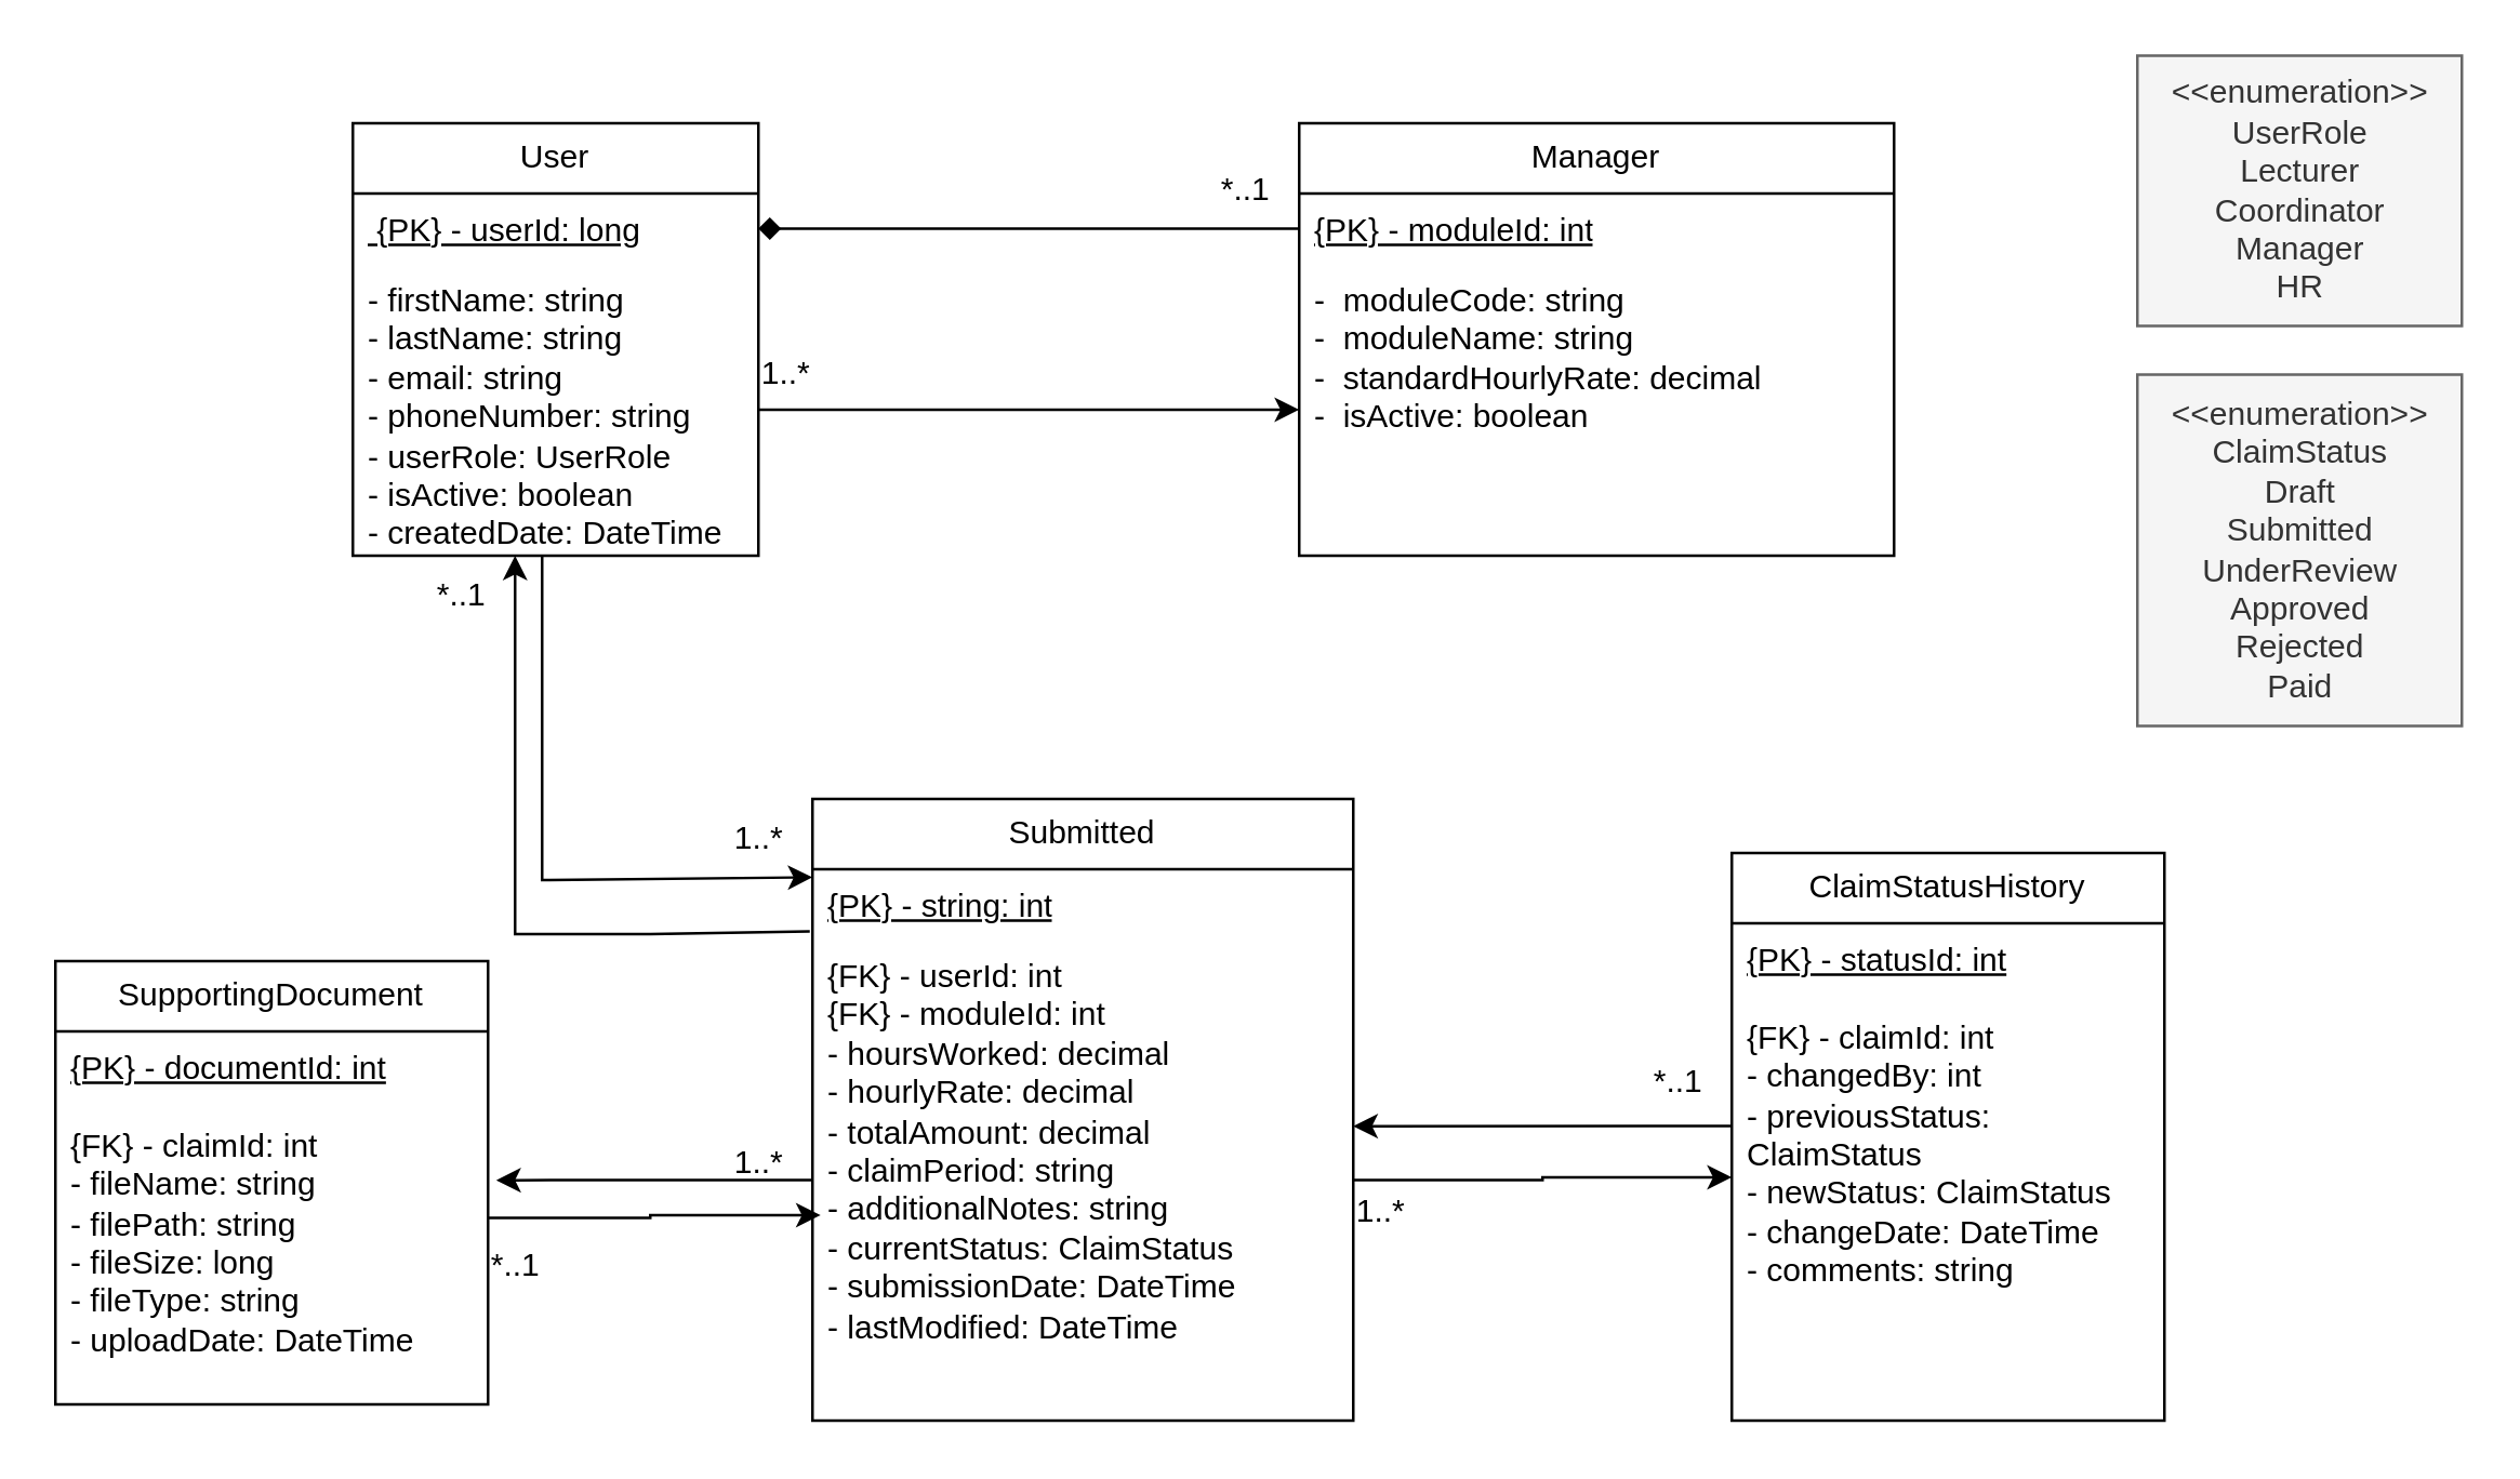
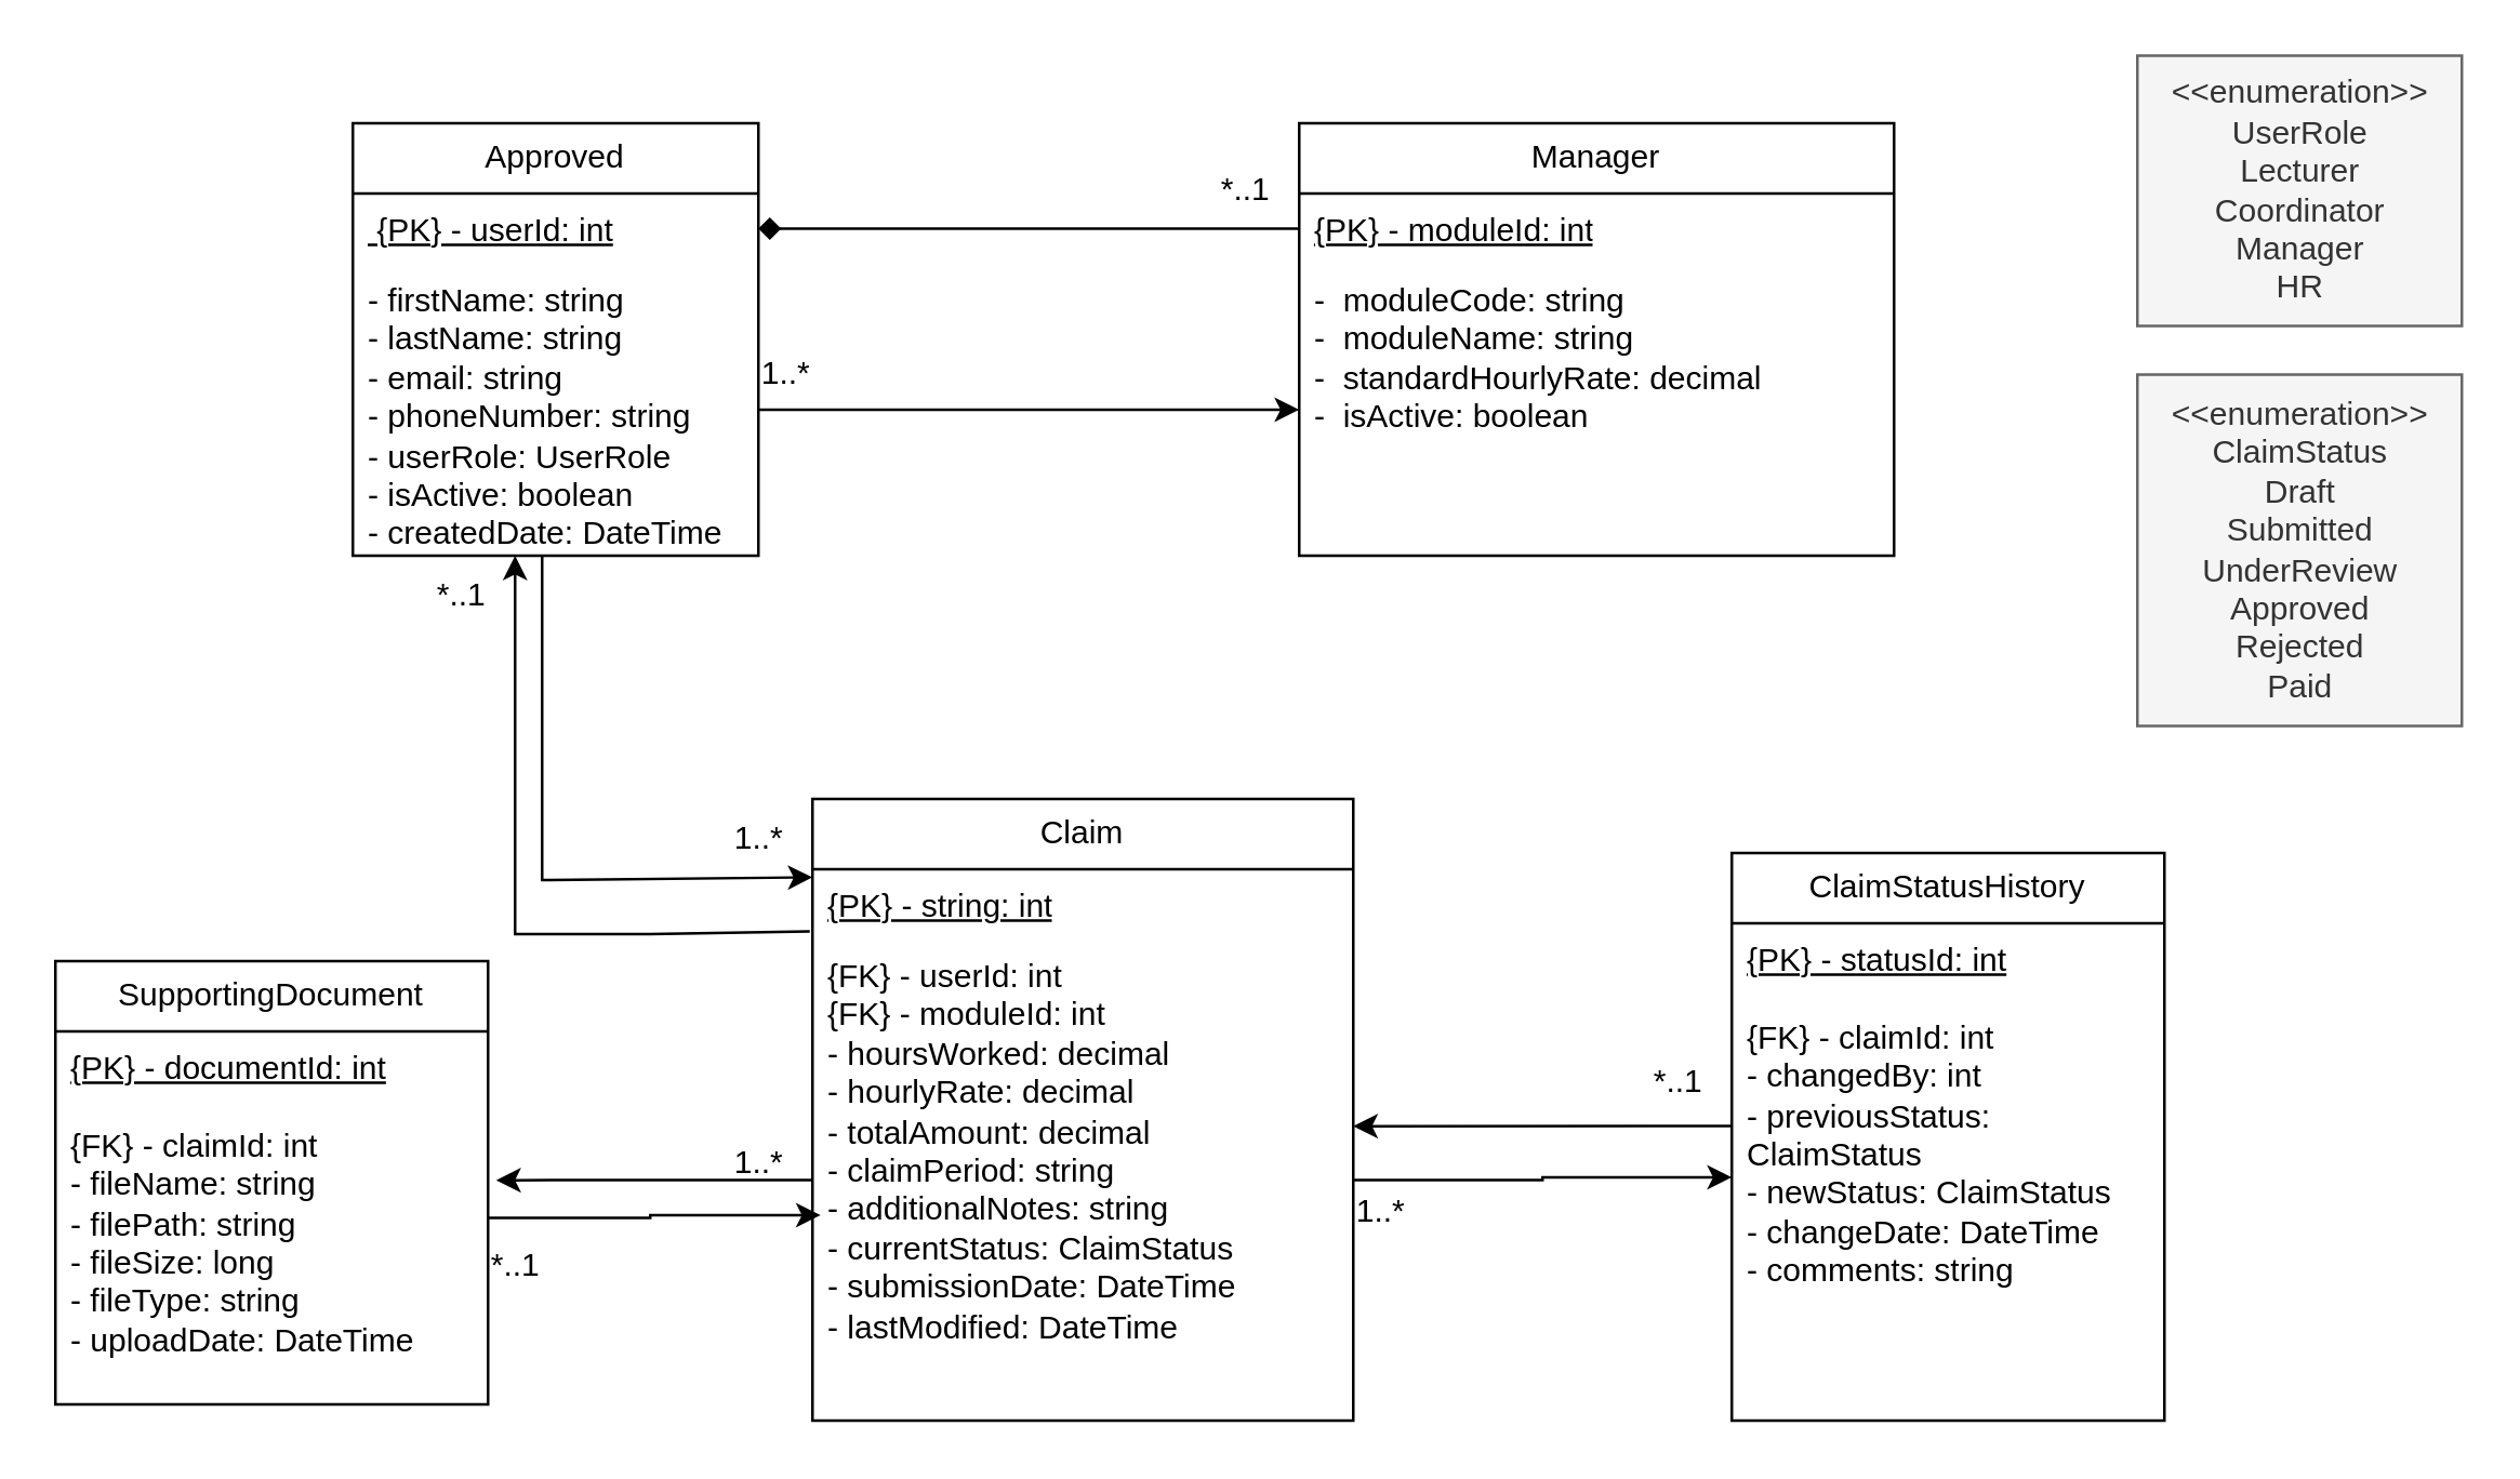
  <mxCell id="0" />
  <mxCell id="1" parent="0" />
- <mxCell id="2" value="User" style="swimlane;fontStyle=0;childLayout=stackLayout;horizontal=1;startSize=26;fillColor=none;horizontalStack=0;resizeParent=1;resizeParentMax=0;resizeLast=0;collapsible=1;marginBottom=0;whiteSpace=wrap;html=1;" vertex="1" parent="1"><mxGeometry x="130" y="45" width="150" height="160" as="geometry" /></mxCell>
- <mxCell id="3" value="&lt;u&gt;&amp;nbsp;{PK} - userId: long&lt;/u&gt;" style="text;align=left;verticalAlign=top;spacingLeft=4;spacingRight=4;overflow=hidden;rotatable=0;points=[[0,0.5],[1,0.5]];portConstraint=eastwest;whiteSpace=wrap;html=1;glass=0;" vertex="1" parent="2"><mxGeometry y="26" width="150" height="26" as="geometry" /></mxCell>
+ <mxCell id="2" value="Approved" style="swimlane;fontStyle=0;childLayout=stackLayout;horizontal=1;startSize=26;fillColor=none;horizontalStack=0;resizeParent=1;resizeParentMax=0;resizeLast=0;collapsible=1;marginBottom=0;whiteSpace=wrap;html=1;" vertex="1" parent="1"><mxGeometry x="130" y="45" width="150" height="160" as="geometry" /></mxCell>
+ <mxCell id="3" value="&lt;u&gt;&amp;nbsp;{PK} - userId: int&lt;/u&gt;" style="text;align=left;verticalAlign=top;spacingLeft=4;spacingRight=4;overflow=hidden;rotatable=0;points=[[0,0.5],[1,0.5]];portConstraint=eastwest;whiteSpace=wrap;html=1;glass=0;" vertex="1" parent="2"><mxGeometry y="26" width="150" height="26" as="geometry" /></mxCell>
  <mxCell id="4" value="- firstName: string&lt;div&gt;- lastName: string&lt;/div&gt;&lt;div&gt;- email: string&lt;/div&gt;&lt;div&gt;- phoneNumber: string&lt;/div&gt;&lt;div&gt;- userRole: UserRole&lt;/div&gt;&lt;div&gt;- isActive: boolean&lt;/div&gt;&lt;div&gt;- createdDate: DateTime&lt;/div&gt;" style="text;strokeColor=none;fillColor=none;align=left;verticalAlign=top;spacingLeft=4;spacingRight=4;overflow=hidden;rotatable=0;points=[[0,0.5],[1,0.5]];portConstraint=eastwest;whiteSpace=wrap;html=1;" vertex="1" parent="2"><mxGeometry y="52" width="150" height="108" as="geometry" /></mxCell>
  <mxCell id="5" value="" style="endArrow=classic;html=1;rounded=0;entryX=0;entryY=0.115;entryDx=0;entryDy=0;entryPerimeter=0;" edge="1" parent="2" target="10"><mxGeometry width="50" height="50" relative="1" as="geometry"><mxPoint x="70" y="160" as="sourcePoint" /><mxPoint x="160" y="280" as="targetPoint" /><Array as="points"><mxPoint x="70" y="280" /></Array></mxGeometry></mxCell>
  <mxCell id="6" value="Manager" style="swimlane;fontStyle=0;childLayout=stackLayout;horizontal=1;startSize=26;fillColor=none;horizontalStack=0;resizeParent=1;resizeParentMax=0;resizeLast=0;collapsible=1;marginBottom=0;whiteSpace=wrap;html=1;" vertex="1" parent="1"><mxGeometry x="480" y="45" width="220" height="160" as="geometry" /></mxCell>
  <mxCell id="7" value="&lt;u&gt;{PK} - moduleId: int&lt;/u&gt;" style="text;align=left;verticalAlign=top;spacingLeft=4;spacingRight=4;overflow=hidden;rotatable=0;points=[[0,0.5],[1,0.5]];portConstraint=eastwest;whiteSpace=wrap;html=1;glass=0;" vertex="1" parent="6"><mxGeometry y="26" width="220" height="26" as="geometry" /></mxCell>
  <mxCell id="8" value="-&amp;nbsp; moduleCode: string&lt;div&gt;&lt;div&gt;-&amp;nbsp; moduleName: string&lt;/div&gt;&lt;div&gt;-&amp;nbsp; standardHourlyRate: decimal&lt;/div&gt;&lt;div&gt;-&amp;nbsp; isActive: boolean&lt;/div&gt;&lt;/div&gt;" style="text;strokeColor=none;fillColor=none;align=left;verticalAlign=top;spacingLeft=4;spacingRight=4;overflow=hidden;rotatable=0;points=[[0,0.5],[1,0.5]];portConstraint=eastwest;whiteSpace=wrap;html=1;" vertex="1" parent="6"><mxGeometry y="52" width="220" height="108" as="geometry" /></mxCell>
- <mxCell id="9" value="Submitted" style="swimlane;fontStyle=0;childLayout=stackLayout;horizontal=1;startSize=26;fillColor=none;horizontalStack=0;resizeParent=1;resizeParentMax=0;resizeLast=0;collapsible=1;marginBottom=0;whiteSpace=wrap;html=1;" vertex="1" parent="1"><mxGeometry x="300" y="295" width="200" height="230" as="geometry" /></mxCell>
+ <mxCell id="9" value="Claim" style="swimlane;fontStyle=0;childLayout=stackLayout;horizontal=1;startSize=26;fillColor=none;horizontalStack=0;resizeParent=1;resizeParentMax=0;resizeLast=0;collapsible=1;marginBottom=0;whiteSpace=wrap;html=1;" vertex="1" parent="1"><mxGeometry x="300" y="295" width="200" height="230" as="geometry" /></mxCell>
  <mxCell id="10" value="{PK} - string: int" style="text;align=left;verticalAlign=top;spacingLeft=4;spacingRight=4;overflow=hidden;rotatable=0;points=[[0,0.5],[1,0.5]];portConstraint=eastwest;whiteSpace=wrap;html=1;glass=0;fontStyle=4" vertex="1" parent="9"><mxGeometry y="26" width="200" height="26" as="geometry" /></mxCell>
  <mxCell id="11" value="&lt;div&gt;&lt;span style=&quot;background-color: transparent; color: light-dark(rgb(0, 0, 0), rgb(255, 255, 255));&quot;&gt;{FK} - userId: int&lt;/span&gt;&lt;/div&gt;&lt;div&gt;{FK} - moduleId: int&lt;/div&gt;&lt;div&gt;- hoursWorked: decimal&lt;/div&gt;&lt;div&gt;- hourlyRate: decimal&lt;/div&gt;&lt;div&gt;- totalAmount: decimal&lt;/div&gt;&lt;div&gt;- claimPeriod: string&lt;/div&gt;&lt;div&gt;- additionalNotes: string&lt;/div&gt;&lt;div&gt;- currentStatus: ClaimStatus&lt;/div&gt;&lt;div&gt;- submissionDate: DateTime&lt;/div&gt;&lt;div&gt;- lastModified: DateTime&lt;/div&gt;" style="text;strokeColor=none;fillColor=none;align=left;verticalAlign=top;spacingLeft=4;spacingRight=4;overflow=hidden;rotatable=0;points=[[0,0.5],[1,0.5]];portConstraint=eastwest;whiteSpace=wrap;html=1;" vertex="1" parent="9"><mxGeometry y="52" width="200" height="178" as="geometry" /></mxCell>
  <mxCell id="12" value="SupportingDocument" style="swimlane;fontStyle=0;childLayout=stackLayout;horizontal=1;startSize=26;fillColor=none;horizontalStack=0;resizeParent=1;resizeParentMax=0;resizeLast=0;collapsible=1;marginBottom=0;whiteSpace=wrap;html=1;" vertex="1" parent="1"><mxGeometry x="20" y="355" width="160" height="164" as="geometry" /></mxCell>
  <mxCell id="13" value="&lt;div&gt;&lt;u&gt;{PK} - documentId: int&lt;/u&gt;&lt;/div&gt;&lt;div&gt;&lt;u&gt;&lt;br&gt;&lt;/u&gt;&lt;/div&gt;&lt;div&gt;{FK} - claimId: int&lt;/div&gt;&lt;div&gt;- fileName: string&lt;/div&gt;&lt;div&gt;- filePath: string&lt;/div&gt;&lt;div&gt;- fileSize: long&lt;/div&gt;&lt;div&gt;- fileType: string&lt;/div&gt;&lt;div&gt;- uploadDate: DateTime&lt;/div&gt;&lt;div&gt;&lt;br&gt;&lt;/div&gt;" style="text;strokeColor=none;fillColor=none;align=left;verticalAlign=top;spacingLeft=4;spacingRight=4;overflow=hidden;rotatable=0;points=[[0,0.5],[1,0.5]];portConstraint=eastwest;whiteSpace=wrap;html=1;" vertex="1" parent="12"><mxGeometry y="26" width="160" height="138" as="geometry" /></mxCell>
  <mxCell id="14" value="ClaimStatusHistory" style="swimlane;fontStyle=0;childLayout=stackLayout;horizontal=1;startSize=26;fillColor=none;horizontalStack=0;resizeParent=1;resizeParentMax=0;resizeLast=0;collapsible=1;marginBottom=0;whiteSpace=wrap;html=1;" vertex="1" parent="1"><mxGeometry x="640" y="315" width="160" height="210" as="geometry" /></mxCell>
  <mxCell id="15" value="&lt;div&gt;&lt;div&gt;&lt;u&gt;{PK} - statusId: int&lt;/u&gt;&lt;/div&gt;&lt;div&gt;&lt;u&gt;&lt;br&gt;&lt;/u&gt;&lt;/div&gt;&lt;div&gt;{FK} - claimId: int&lt;/div&gt;&lt;div&gt;- changedBy: int&lt;/div&gt;&lt;div&gt;- previousStatus: ClaimStatus&lt;/div&gt;&lt;div&gt;- newStatus: ClaimStatus&lt;/div&gt;&lt;div&gt;- changeDate: DateTime&lt;/div&gt;&lt;div&gt;- comments: string&lt;/div&gt;&lt;/div&gt;" style="text;strokeColor=none;fillColor=none;align=left;verticalAlign=top;spacingLeft=4;spacingRight=4;overflow=hidden;rotatable=0;points=[[0,0.5],[1,0.5]];portConstraint=eastwest;whiteSpace=wrap;html=1;" vertex="1" parent="14"><mxGeometry y="26" width="160" height="184" as="geometry" /></mxCell>
  <mxCell id="16" style="edgeStyle=orthogonalEdgeStyle;rounded=0;orthogonalLoop=1;jettySize=auto;html=1;entryX=0;entryY=0.5;entryDx=0;entryDy=0;" edge="1" parent="1" source="4" target="8"><mxGeometry relative="1" as="geometry" /></mxCell>
  <mxCell id="17" style="edgeStyle=orthogonalEdgeStyle;rounded=0;orthogonalLoop=1;jettySize=auto;html=1;entryX=1;entryY=0.5;entryDx=0;entryDy=0;endArrow=diamond;" edge="1" parent="1" source="7" target="3"><mxGeometry relative="1" as="geometry" /></mxCell>
  <mxCell id="18" value="1..*" style="text;html=1;align=center;verticalAlign=middle;resizable=0;points=[];autosize=1;strokeColor=none;fillColor=none;" vertex="1" parent="1"><mxGeometry x="270" y="123" width="40" height="30" as="geometry" /></mxCell>
  <mxCell id="19" value="*..1" style="text;html=1;align=center;verticalAlign=middle;resizable=0;points=[];autosize=1;strokeColor=none;fillColor=none;" vertex="1" parent="1"><mxGeometry x="440" y="55" width="40" height="30" as="geometry" /></mxCell>
  <mxCell id="20" value="1..*" style="text;html=1;align=center;verticalAlign=middle;resizable=0;points=[];autosize=1;strokeColor=none;fillColor=none;" vertex="1" parent="1"><mxGeometry x="260" y="295" width="40" height="30" as="geometry" /></mxCell>
  <mxCell id="21" value="*..1" style="text;html=1;align=center;verticalAlign=middle;resizable=0;points=[];autosize=1;strokeColor=none;fillColor=none;" vertex="1" parent="1"><mxGeometry x="150" y="205" width="40" height="30" as="geometry" /></mxCell>
  <mxCell id="22" style="edgeStyle=orthogonalEdgeStyle;rounded=0;orthogonalLoop=1;jettySize=auto;html=1;entryX=1.019;entryY=0.399;entryDx=0;entryDy=0;entryPerimeter=0;" edge="1" parent="1" source="11" target="13"><mxGeometry relative="1" as="geometry" /></mxCell>
  <mxCell id="23" style="edgeStyle=orthogonalEdgeStyle;rounded=0;orthogonalLoop=1;jettySize=auto;html=1;entryX=0.015;entryY=0.573;entryDx=0;entryDy=0;entryPerimeter=0;" edge="1" parent="1" source="13" target="11"><mxGeometry relative="1" as="geometry"><mxPoint x="290" y="450" as="targetPoint" /></mxGeometry></mxCell>
  <mxCell id="24" style="edgeStyle=orthogonalEdgeStyle;rounded=0;orthogonalLoop=1;jettySize=auto;html=1;entryX=1;entryY=0.388;entryDx=0;entryDy=0;entryPerimeter=0;" edge="1" parent="1" source="15" target="11"><mxGeometry relative="1" as="geometry"><Array as="points"><mxPoint x="610" y="416" /><mxPoint x="610" y="416" /></Array></mxGeometry></mxCell>
  <mxCell id="25" style="edgeStyle=orthogonalEdgeStyle;rounded=0;orthogonalLoop=1;jettySize=auto;html=1;" edge="1" parent="1" source="11" target="15"><mxGeometry relative="1" as="geometry"><mxPoint x="630" y="436" as="targetPoint" /><Array as="points"><mxPoint x="570" y="436" /><mxPoint x="570" y="435" /></Array></mxGeometry></mxCell>
  <mxCell id="26" value="*..1" style="text;html=1;align=center;verticalAlign=middle;resizable=0;points=[];autosize=1;strokeColor=none;fillColor=none;" vertex="1" parent="1"><mxGeometry x="170" y="453" width="40" height="30" as="geometry" /></mxCell>
  <mxCell id="27" value="1..*" style="text;html=1;align=center;verticalAlign=middle;resizable=0;points=[];autosize=1;strokeColor=none;fillColor=none;" vertex="1" parent="1"><mxGeometry x="260" y="415" width="40" height="30" as="geometry" /></mxCell>
  <mxCell id="28" value="1..*" style="text;html=1;align=center;verticalAlign=middle;resizable=0;points=[];autosize=1;strokeColor=none;fillColor=none;" vertex="1" parent="1"><mxGeometry x="490" y="433" width="40" height="30" as="geometry" /></mxCell>
  <mxCell id="29" value="*..1" style="text;html=1;align=center;verticalAlign=middle;resizable=0;points=[];autosize=1;strokeColor=none;fillColor=none;" vertex="1" parent="1"><mxGeometry x="600" y="385" width="40" height="30" as="geometry" /></mxCell>
  <mxCell id="30" value="&lt;div&gt;&amp;lt;&amp;lt;enumeration&amp;gt;&amp;gt;&lt;/div&gt;&lt;div&gt;UserRole&lt;/div&gt;&lt;div&gt;Lecturer&lt;/div&gt;&lt;div&gt;Coordinator&lt;/div&gt;&lt;div&gt;Manager&lt;/div&gt;&lt;div&gt;HR&lt;/div&gt;" style="text;html=1;align=center;verticalAlign=middle;resizable=0;points=[];autosize=1;strokeColor=#666666;fillColor=#f5f5f5;fontColor=#333333;" vertex="1" parent="1"><mxGeometry x="790" y="20" width="120" height="100" as="geometry" /></mxCell>
  <mxCell id="31" value="&lt;div&gt;&amp;lt;&amp;lt;enumeration&amp;gt;&amp;gt;&lt;/div&gt;&lt;div&gt;ClaimStatus&lt;/div&gt;&lt;div&gt;Draft&lt;/div&gt;&lt;div&gt;Submitted&lt;/div&gt;&lt;div&gt;UnderReview&lt;/div&gt;&lt;div&gt;Approved&lt;/div&gt;&lt;div&gt;Rejected&lt;/div&gt;&lt;div&gt;Paid&lt;/div&gt;" style="text;html=1;align=center;verticalAlign=middle;resizable=0;points=[];autosize=1;strokeColor=#666666;fillColor=#f5f5f5;fontColor=#333333;" vertex="1" parent="1"><mxGeometry x="790" y="138" width="120" height="130" as="geometry" /></mxCell>
  <mxCell id="32" value="" style="endArrow=classic;html=1;rounded=0;exitX=-0.005;exitY=-0.017;exitDx=0;exitDy=0;exitPerimeter=0;" edge="1" parent="1" source="11"><mxGeometry width="50" height="50" relative="1" as="geometry"><mxPoint x="190" y="345" as="sourcePoint" /><mxPoint x="190" y="205" as="targetPoint" /><Array as="points"><mxPoint x="240" y="345" /><mxPoint x="190" y="345" /></Array></mxGeometry></mxCell>
